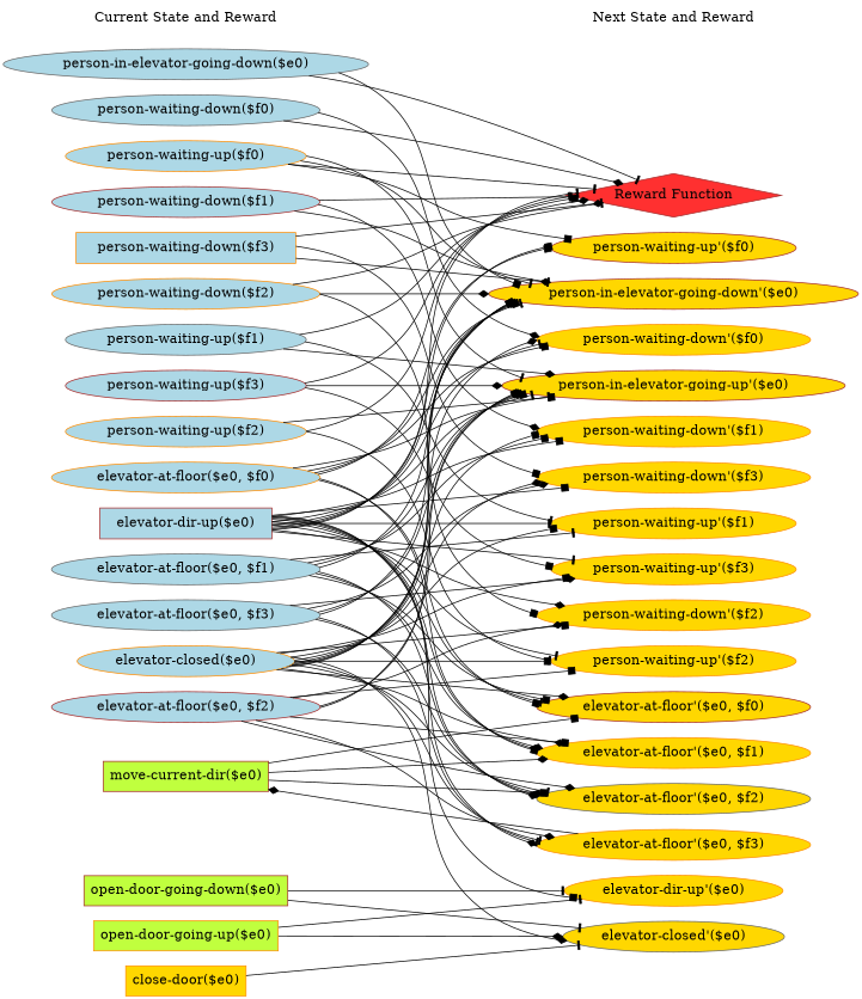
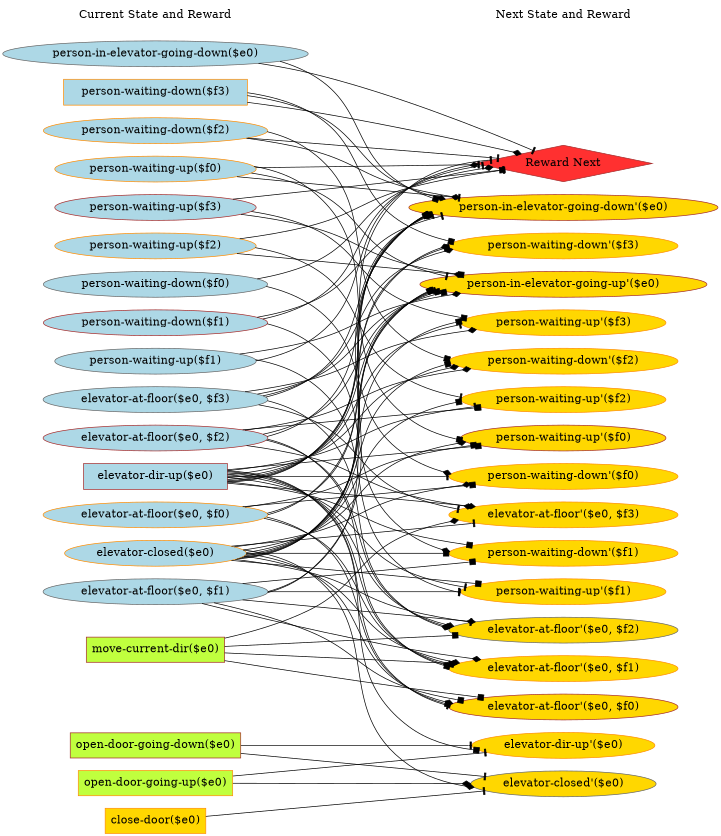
  digraph {
    fontname=Helvetica
    fontsize=16
    rankdir=LR
    ranksep=2.00
    node [color=darkorange fillcolor=gold1 fontsize=16 shape=ellipse style=filled]
    edge [arrowhead=box color=black style=solid]
    "person-waiting-up($f0)" [fillcolor=lightblue height=0.51069 width=3.2802]
    "person-waiting-down($f3)" [fillcolor=lightblue height=0.51069 shape=box width=3.6534]
    "person-waiting-down($f1)" [color=brown fillcolor=lightblue height=0.51069 width=3.6534]
    n4 [color=brown fillcolor=white height=0.5 label="Current State and Reward" shape=plaintext style=bold width=2.5139]
    "open-door-going-down($e0)" [color=brown fillcolor=olivedrab1 height=0.5 shape=box width=2.7917]
    "elevator-closed($e0)" [fillcolor=lightblue height=0.51069 width=2.8874]
    "elevator-at-floor($e0, $f1)" [color=gray40 fillcolor=lightblue height=0.51069 width=3.6141]
    "open-door-going-up($e0)" [fillcolor=olivedrab1 height=0.5 shape=box width=2.5278]
    "elevator-at-floor($e0, $f3)" [color=gray40 fillcolor=lightblue height=0.51069 width=3.6141]
    "person-waiting-up($f2)" [fillcolor=lightblue height=0.51069 width=3.2802]
    "person-waiting-down($f2)" [fillcolor=lightblue height=0.51069 width=3.6534]
    "person-waiting-down($f0)" [color=gray40 fillcolor=lightblue height=0.51069 width=3.6534]
    "elevator-dir-up($e0)" [color=brown fillcolor=lightblue height=0.51069 shape=box width=2.8677]
    "move-current-dir($e0)" [color=brown fillcolor=olivedrab1 height=0.5 shape=box width=2.2222]
    "person-in-elevator-going-down($e0)" [color=gray40 fillcolor=lightblue height=0.51069 width=4.9301]
    "close-door($e0)" [height=0.5 shape=box width=1.6389]
    "elevator-at-floor($e0, $f0)" [fillcolor=lightblue height=0.51069 width=3.6141]
    "elevator-at-floor($e0, $f2)" [color=brown fillcolor=lightblue height=0.51069 width=3.6141]
    "person-waiting-up($f1)" [color=gray40 fillcolor=lightblue height=0.51069 width=3.2802]
    "person-waiting-up($f3)" [color=brown fillcolor=lightblue height=0.51069 width=3.2802]
    "elevator-at-floor'($e0, $f0)" [color=brown height=0.51069 width=3.673]
    "elevator-at-floor'($e0, $f2)" [color=gray40 height=0.51069 width=3.673]
    "person-waiting-up'($f2)" [height=0.51069 width=3.3391]
    "person-waiting-up'($f0)" [color=brown height=0.51069 width=3.3391]
    "person-waiting-down'($f1)" [height=0.51069 width=3.7123]
    "person-waiting-down'($f3)" [height=0.51069 width=3.7123]
    "elevator-closed'($e0)" [color=gray40 height=0.51069 width=2.9463]
    "Next State and Reward" [fillcolor=white height=0.5 shape=plaintext style=bold width=2.25]
-   "Reward Function" [color=brown fillcolor=firebrick1 height=0.72222 shape=diamond width=3.5278]
+   "Reward Function" [color=brown fillcolor=firebrick1 height=0.72222 shape=diamond width=3.5278 label="Reward Next"]
    "elevator-at-floor'($e0, $f1)" [height=0.51069 width=3.673]
    "elevator-at-floor'($e0, $f3)" [height=0.51069 width=3.673]
    "person-waiting-down'($f0)" [height=0.51069 width=3.7123]
    "person-waiting-up'($f3)" [height=0.51069 width=3.3391]
    "person-waiting-down'($f2)" [height=0.51069 width=3.7123]
    "person-waiting-up'($f1)" [height=0.51069 width=3.3391]
    "elevator-dir-up'($e0)" [height=0.51069 width=2.9266]
    "person-in-elevator-going-up'($e0)" [color=brown height=0.51069 width=4.6158]
    "person-in-elevator-going-down'($e0)" [color=brown height=0.51069 width=4.989]
    subgraph sub_1 {
      rank=same
      "person-waiting-up($f0)"
      "person-waiting-down($f3)"
      "person-waiting-down($f1)"
      n4
      "open-door-going-down($e0)"
      "elevator-closed($e0)"
      "elevator-at-floor($e0, $f1)"
      "open-door-going-up($e0)"
      "elevator-at-floor($e0, $f3)"
      "person-waiting-up($f2)"
      "person-waiting-down($f2)"
      "person-waiting-down($f0)"
      "elevator-dir-up($e0)"
      "move-current-dir($e0)"
      "person-in-elevator-going-down($e0)"
      "close-door($e0)"
      "elevator-at-floor($e0, $f0)"
      "elevator-at-floor($e0, $f2)"
      "person-waiting-up($f1)"
      "person-waiting-up($f3)"
    }
    subgraph sub_2 {
      rank=same
      "elevator-at-floor'($e0, $f0)"
      "elevator-at-floor'($e0, $f2)"
      "person-waiting-up'($f2)"
      "person-waiting-up'($f0)"
      "person-waiting-down'($f1)"
      "person-waiting-down'($f3)"
      "elevator-closed'($e0)"
      "Next State and Reward"
      "Reward Function"
      "elevator-at-floor'($e0, $f1)"
      "elevator-at-floor'($e0, $f3)"
      "person-waiting-down'($f0)"
      "person-waiting-up'($f3)"
      "person-waiting-down'($f2)"
      "person-waiting-up'($f1)"
      "elevator-dir-up'($e0)"
      "person-in-elevator-going-up'($e0)"
      "person-in-elevator-going-down'($e0)"
    }
    "person-waiting-up($f0)" -> "person-waiting-up'($f0)"
    "person-waiting-up($f0)" -> "Reward Function" [arrowhead=tee color="" style=""]
    "person-waiting-up($f0)" -> "person-in-elevator-going-up'($e0)" [arrowhead=tee]
    "person-waiting-up($f0)" -> "person-in-elevator-going-down'($e0)" [arrowhead=tee]
    "person-waiting-down($f3)" -> "person-waiting-down'($f3)"
    "person-waiting-down($f3)" -> "Reward Function" [arrowhead=diamond color="" style=""]
    "person-waiting-down($f3)" -> "person-in-elevator-going-down'($e0)" [arrowhead=diamond]
    "person-waiting-down($f1)" -> "person-waiting-down'($f1)" [arrowhead=diamond]
    "person-waiting-down($f1)" -> "Reward Function" [arrowhead=tee color="" style=""]
    "person-waiting-down($f1)" -> "person-in-elevator-going-down'($e0)" [arrowhead=tee]
    n4 -> "Next State and Reward" [style=invis arrowhead=""]
    "open-door-going-down($e0)" -> "elevator-closed'($e0)" [arrowhead=tee]
    "open-door-going-down($e0)" -> "elevator-dir-up'($e0)" [arrowhead=tee]
    "elevator-closed($e0)" -> "elevator-at-floor'($e0, $f0)" [arrowhead=diamond]
    "elevator-closed($e0)" -> "elevator-at-floor'($e0, $f2)" [arrowhead=tee]
    "elevator-closed($e0)" -> "person-waiting-up'($f2)"
+   "elevator-closed($e0)" -> "person-waiting-up'($f0)" [arrowhead=diamond]
    "elevator-closed($e0)" -> "person-waiting-down'($f1)"
    "elevator-closed($e0)" -> "person-waiting-down'($f3)" [arrowhead=diamond]
    "elevator-closed($e0)" -> "elevator-closed'($e0)" [arrowhead=diamond]
    "elevator-closed($e0)" -> "elevator-at-floor'($e0, $f1)" [arrowhead=diamond]
    "elevator-closed($e0)" -> "elevator-at-floor'($e0, $f3)" [arrowhead=tee]
    "elevator-closed($e0)" -> "person-waiting-down'($f0)" [arrowhead=diamond]
    "elevator-closed($e0)" -> "person-waiting-up'($f3)"
    "elevator-closed($e0)" -> "person-waiting-down'($f2)"
    "elevator-closed($e0)" -> "person-waiting-up'($f1)"
    "elevator-closed($e0)" -> "person-in-elevator-going-up'($e0)"
    "elevator-closed($e0)" -> "person-in-elevator-going-down'($e0)"
    "elevator-at-floor($e0, $f1)" -> "elevator-at-floor'($e0, $f0)"
    "elevator-at-floor($e0, $f1)" -> "elevator-at-floor'($e0, $f2)" [arrowhead=diamond]
    "elevator-at-floor($e0, $f1)" -> "person-waiting-down'($f1)"
    "elevator-at-floor($e0, $f1)" -> "elevator-at-floor'($e0, $f1)" [arrowhead=diamond]
    "elevator-at-floor($e0, $f1)" -> "person-waiting-up'($f1)" [arrowhead=tee]
    "elevator-at-floor($e0, $f1)" -> "person-in-elevator-going-up'($e0)"
    "elevator-at-floor($e0, $f1)" -> "person-in-elevator-going-down'($e0)"
    "open-door-going-up($e0)" -> "elevator-closed'($e0)" [arrowhead=diamond]
    "open-door-going-up($e0)" -> "elevator-dir-up'($e0)" [arrowhead=tee]
    "elevator-at-floor($e0, $f3)" -> "elevator-at-floor'($e0, $f2)" [arrowhead=diamond]
    "elevator-at-floor($e0, $f3)" -> "person-waiting-down'($f3)" [arrowhead=diamond]
    "elevator-at-floor($e0, $f3)" -> "elevator-at-floor'($e0, $f3)" [arrowhead=tee]
    "elevator-at-floor($e0, $f3)" -> "person-waiting-up'($f3)" [arrowhead=diamond]
    "elevator-at-floor($e0, $f3)" -> "person-in-elevator-going-up'($e0)"
    "elevator-at-floor($e0, $f3)" -> "person-in-elevator-going-down'($e0)" [arrowhead=tee]
    "person-waiting-up($f2)" -> "person-waiting-up'($f2)" [arrowhead=tee]
    "person-waiting-up($f2)" -> "Reward Function" [arrowhead=tee color="" style=""]
    "person-waiting-up($f2)" -> "person-in-elevator-going-up'($e0)"
    "person-waiting-down($f2)" -> "Reward Function" [arrowhead=tee color="" style=""]
    "person-waiting-down($f2)" -> "person-waiting-down'($f2)"
    "person-waiting-down($f2)" -> "person-in-elevator-going-down'($e0)" [arrowhead=diamond]
    "person-waiting-down($f0)" -> "Reward Function" [arrowhead=diamond color="" style=""]
    "person-waiting-down($f0)" -> "person-waiting-down'($f0)" [arrowhead=diamond]
    "elevator-dir-up($e0)" -> "elevator-at-floor'($e0, $f0)" [arrowhead=tee]
    "elevator-dir-up($e0)" -> "elevator-at-floor'($e0, $f2)" [arrowhead=diamond]
    "elevator-dir-up($e0)" -> "person-waiting-up'($f2)" [arrowhead=tee]
    "elevator-dir-up($e0)" -> "person-waiting-up'($f0)"
    "elevator-dir-up($e0)" -> "person-waiting-down'($f1)"
    "elevator-dir-up($e0)" -> "person-waiting-down'($f3)"
    "elevator-dir-up($e0)" -> "Reward Function" [arrowhead=tee color="" style=""]
    "elevator-dir-up($e0)" -> "elevator-at-floor'($e0, $f1)" [arrowhead=diamond]
    "elevator-dir-up($e0)" -> "elevator-at-floor'($e0, $f3)" [arrowhead=diamond]
    "elevator-dir-up($e0)" -> "person-waiting-down'($f0)" [arrowhead=tee]
    "elevator-dir-up($e0)" -> "person-waiting-up'($f3)" [arrowhead=tee]
    "elevator-dir-up($e0)" -> "person-waiting-down'($f2)" [arrowhead=diamond]
    "elevator-dir-up($e0)" -> "person-waiting-up'($f1)" [arrowhead=tee]
    "elevator-dir-up($e0)" -> "elevator-dir-up'($e0)"
    "elevator-dir-up($e0)" -> "person-in-elevator-going-up'($e0)" [arrowhead=tee]
    "elevator-dir-up($e0)" -> "person-in-elevator-going-down'($e0)"
    "move-current-dir($e0)" -> "elevator-at-floor'($e0, $f0)"
    "move-current-dir($e0)" -> "elevator-at-floor'($e0, $f2)"
    "move-current-dir($e0)" -> "elevator-at-floor'($e0, $f1)" [arrowhead=diamond]
-   "elevator-at-floor'($e0, $f3)" -> "move-current-dir($e0)" [arrowhead=diamond]
+   "move-current-dir($e0)" -> "elevator-at-floor'($e0, $f3)" [arrowhead=diamond]
    "person-in-elevator-going-down($e0)" -> "Reward Function" [arrowhead=tee color="" style=""]
    "person-in-elevator-going-down($e0)" -> "person-in-elevator-going-down'($e0)"
    "close-door($e0)" -> "elevator-closed'($e0)" [arrowhead=tee]
    "elevator-at-floor($e0, $f0)" -> "elevator-at-floor'($e0, $f0)"
    "elevator-at-floor($e0, $f0)" -> "person-waiting-up'($f0)"
    "elevator-at-floor($e0, $f0)" -> "elevator-at-floor'($e0, $f1)"
    "elevator-at-floor($e0, $f0)" -> "person-waiting-down'($f0)"
    "elevator-at-floor($e0, $f0)" -> "person-in-elevator-going-up'($e0)" [arrowhead=tee]
    "elevator-at-floor($e0, $f0)" -> "person-in-elevator-going-down'($e0)" [arrowhead=tee]
    "elevator-at-floor($e0, $f2)" -> "elevator-at-floor'($e0, $f2)" [arrowhead=diamond]
    "elevator-at-floor($e0, $f2)" -> "person-waiting-up'($f2)"
    "elevator-at-floor($e0, $f2)" -> "elevator-at-floor'($e0, $f1)"
    "elevator-at-floor($e0, $f2)" -> "elevator-at-floor'($e0, $f3)" [arrowhead=diamond]
    "elevator-at-floor($e0, $f2)" -> "person-waiting-down'($f2)" [arrowhead=diamond]
    "elevator-at-floor($e0, $f2)" -> "person-in-elevator-going-up'($e0)"
    "elevator-at-floor($e0, $f2)" -> "person-in-elevator-going-down'($e0)"
    "person-waiting-up($f1)" -> "Reward Function" [arrowhead=diamond color="" style=""]
    "person-waiting-up($f1)" -> "person-waiting-up'($f1)" [arrowhead=tee]
    "person-waiting-up($f1)" -> "person-in-elevator-going-up'($e0)" [arrowhead=diamond]
    "person-waiting-up($f3)" -> "Reward Function" [color="" style=""]
    "person-waiting-up($f3)" -> "person-waiting-up'($f3)"
    "person-waiting-up($f3)" -> "person-in-elevator-going-up'($e0)" [arrowhead=diamond]
  }
